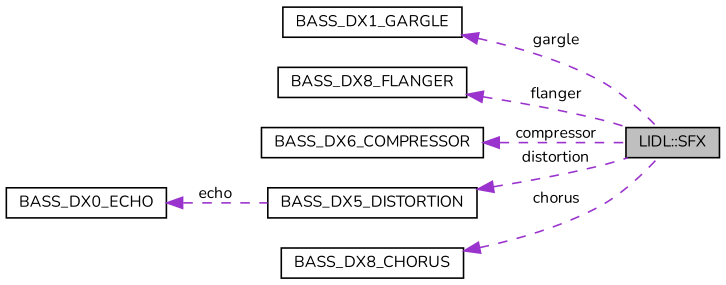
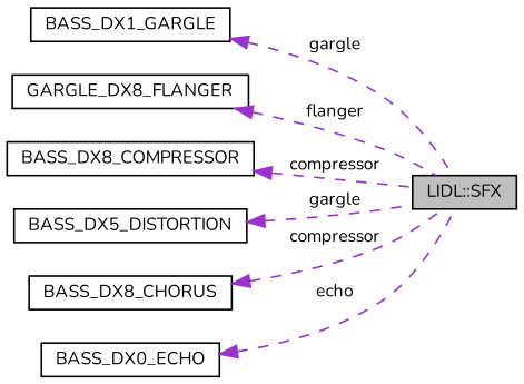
  digraph {
    fontname=Nunito
    rankdir=LR
    node [color=black fillcolor=white fontname=Nunito fontsize=10 shape=record style=filled]
    edge [color=darkorchid3 dir=back fontname=Nunito fontsize=10 labelfontname=Helvetica labelfontsize=10 style=dashed]
    n1 [fillcolor=grey75 fontcolor=black height=0.2 label="LIDL::SFX" width=0.4]
    n2 [height=0.2 label=BASS_DX1_GARGLE width=0.4]
-   n3 [height=0.2 label=BASS_DX8_FLANGER width=0.4]
-   n4 [height=0.2 label=BASS_DX6_COMPRESSOR width=0.4]
+   n3 [height=0.2 label=GARGLE_DX8_FLANGER width=0.4]
+   n4 [height=0.2 label=BASS_DX8_COMPRESSOR width=0.4]
    n5 [height=0.2 label=BASS_DX5_DISTORTION width=0.4]
    n6 [height=0.2 label=BASS_DX8_CHORUS width=0.4]
    n7 [height=0.2 label=BASS_DX0_ECHO width=0.4]
    n2 -> n1 [label=" gargle"]
    n3 -> n1 [label=" flanger"]
    n4 -> n1 [label=" compressor"]
-   n5 -> n1 [label=" distortion"]
-   n6 -> n1 [label=" chorus"]
-   n7 -> n5 [label=" echo"]
+   n5 -> n1 [label=" gargle"]
+   n6 -> n1 [label=" compressor"]
+   n7 -> n1 [label=" echo"]
  }
